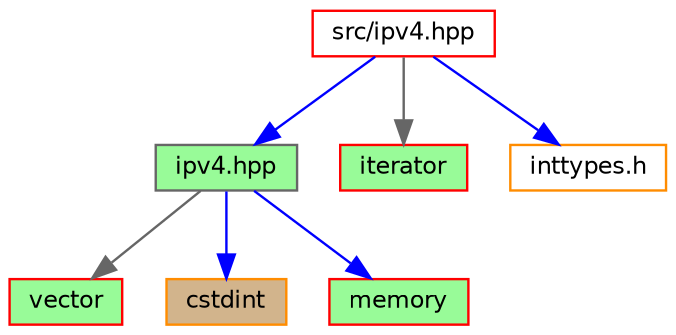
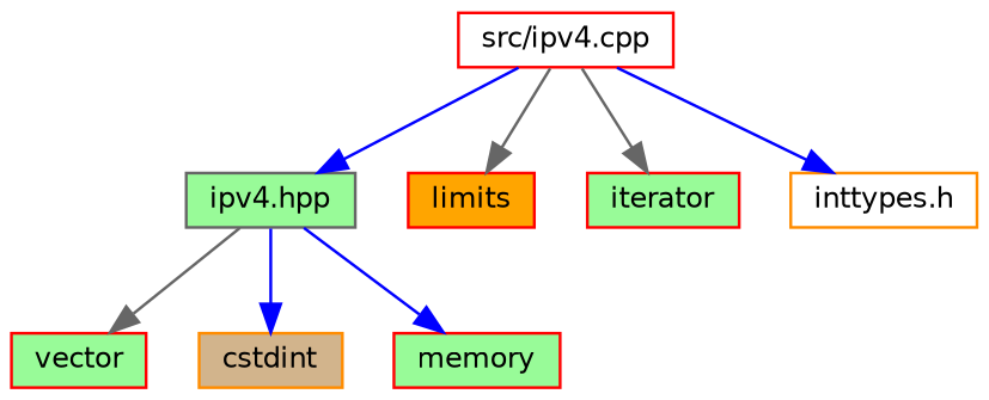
  digraph {
    node [color=red fillcolor=palegreen fontname=Helvetica fontsize=10 shape=record style=filled]
    edge [color=blue fontname=Helvetica fontsize=10 labelfontname=Helvetica labelfontsize=10 style=solid]
-   n1 [fillcolor=white fontcolor=black height=0.2 label="src/ipv4.hpp" width=0.4]
+   n1 [fillcolor=white fontcolor=black height=0.2 label="src/ipv4.cpp" width=0.4]
    n2 [color=gray40 height=0.2 label="ipv4.hpp" width=0.4]
+   n3 [fillcolor=orange height=0.2 label=limits width=0.4]
    n4 [height=0.2 label=iterator width=0.4]
    n5 [color=darkorange fillcolor=white height=0.2 label="inttypes.h" width=0.4]
    n6 [height=0.2 label=vector width=0.4]
    n7 [color=darkorange fillcolor=tan height=0.2 label=cstdint width=0.4]
    n8 [height=0.2 label=memory width=0.4]
    n1 -> n2
+   n1 -> n3 [color=gray40]
    n1 -> n4 [color=gray40]
    n1 -> n5
    n2 -> n6 [color=gray40]
    n2 -> n7
    n2 -> n8
  }
